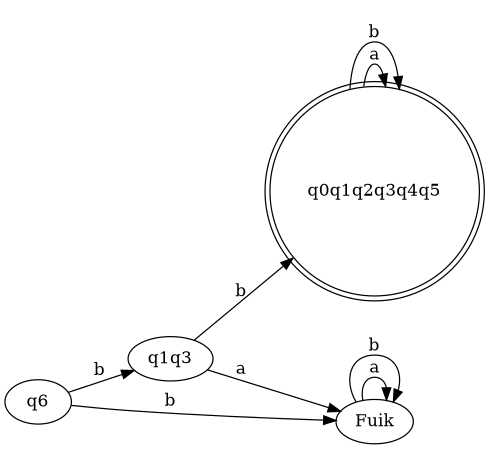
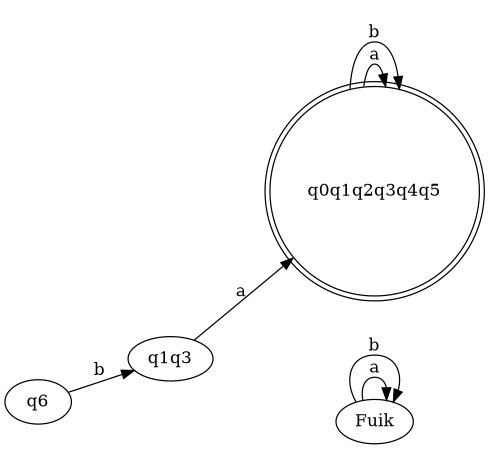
  digraph {
    rankdir=LR
    q6
    q1q3
    Fuik
    n4 [label=q0q1q2q3q4q5 shape=doublecircle]
    q6 -> q1q3 [label=b]
-   q6 -> Fuik [label=b]
-   q1q3 -> Fuik [label=a]
-   q1q3 -> n4 [label=b]
+   q1q3 -> n4 [label=a]
    Fuik -> Fuik [label=a]
    Fuik -> Fuik [label=b]
    n4 -> n4 [label=a]
    n4 -> n4 [label=b]
  }
